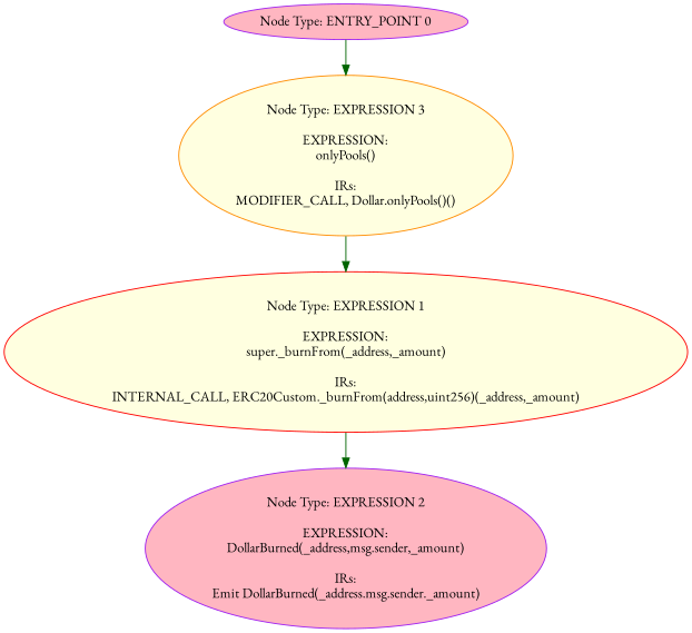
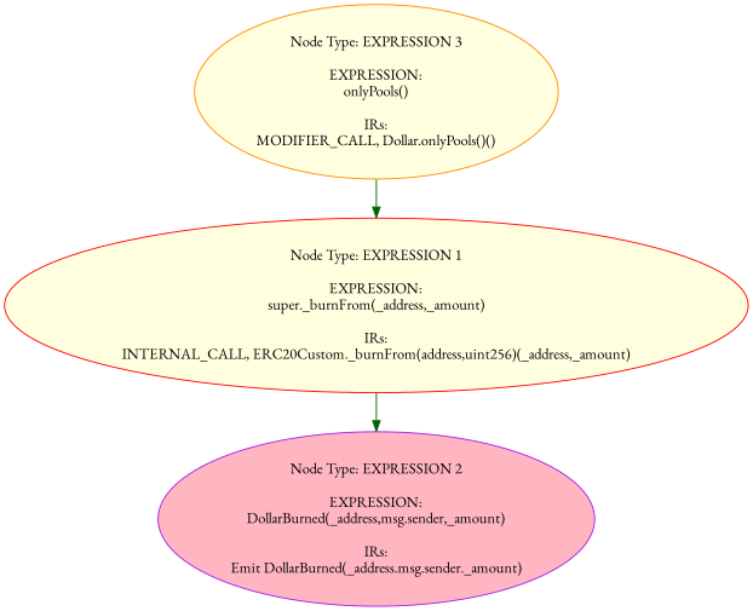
  digraph {
    fontname="EB Garamond"
    node [style=filled fillcolor=lightpink color=purple fontname="EB Garamond"]
    edge [color=darkgreen fontname="EB Garamond"]
-   n1 [label="Node Type: ENTRY_POINT 0\n"]
    n2 [label="Node Type: EXPRESSION 3\n\nEXPRESSION:\nonlyPools()\n\nIRs:\nMODIFIER_CALL, Dollar.onlyPools()()" fillcolor=lightyellow color=darkorange]
    n3 [label="Node Type: EXPRESSION 1\n\nEXPRESSION:\nsuper._burnFrom(_address,_amount)\n\nIRs:\nINTERNAL_CALL, ERC20Custom._burnFrom(address,uint256)(_address,_amount)" fillcolor=lightyellow color=red]
    n4 [label="Node Type: EXPRESSION 2\n\nEXPRESSION:\nDollarBurned(_address,msg.sender,_amount)\n\nIRs:\nEmit DollarBurned(_address.msg.sender._amount)"]
-   n1 -> n2
    n2 -> n3
    n3 -> n4
  }
